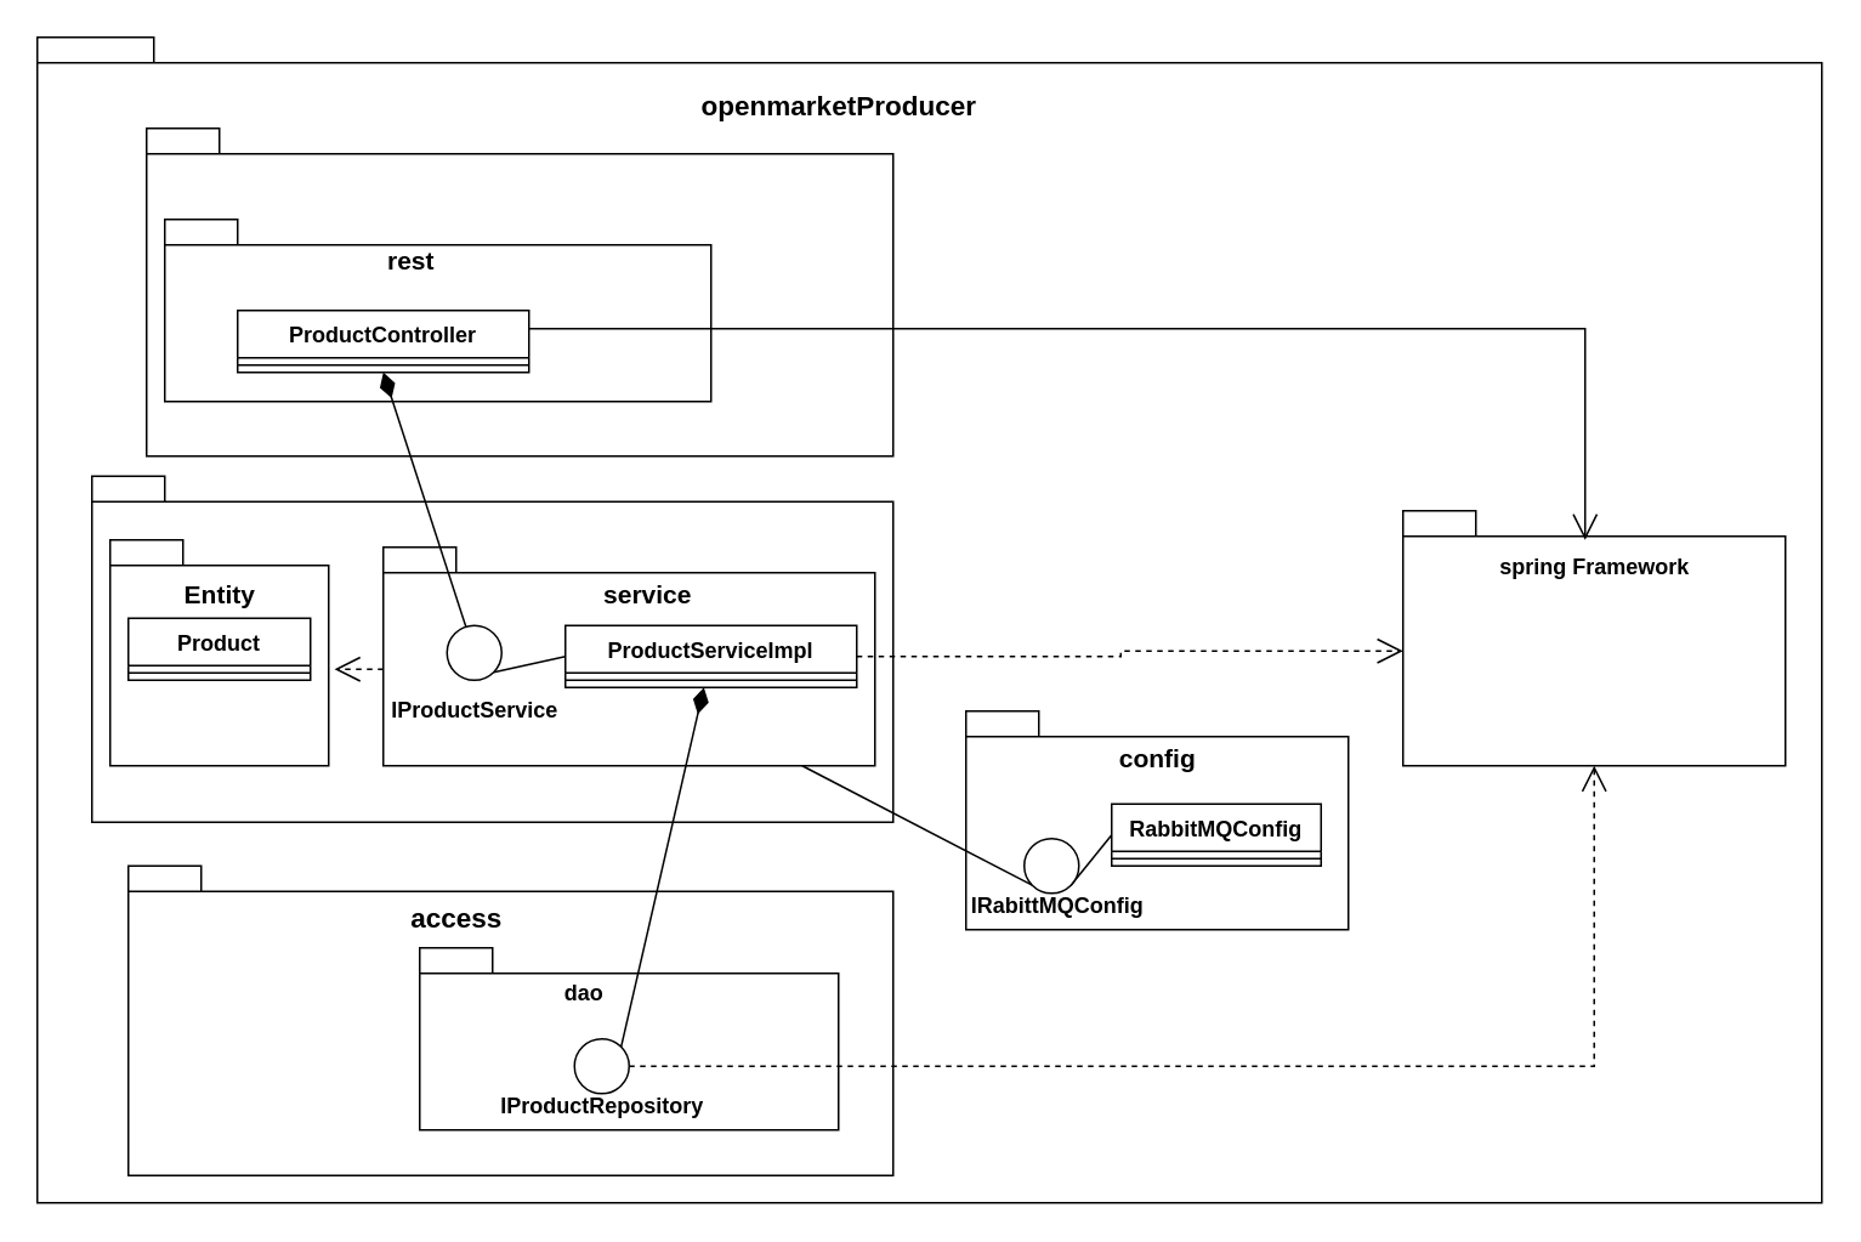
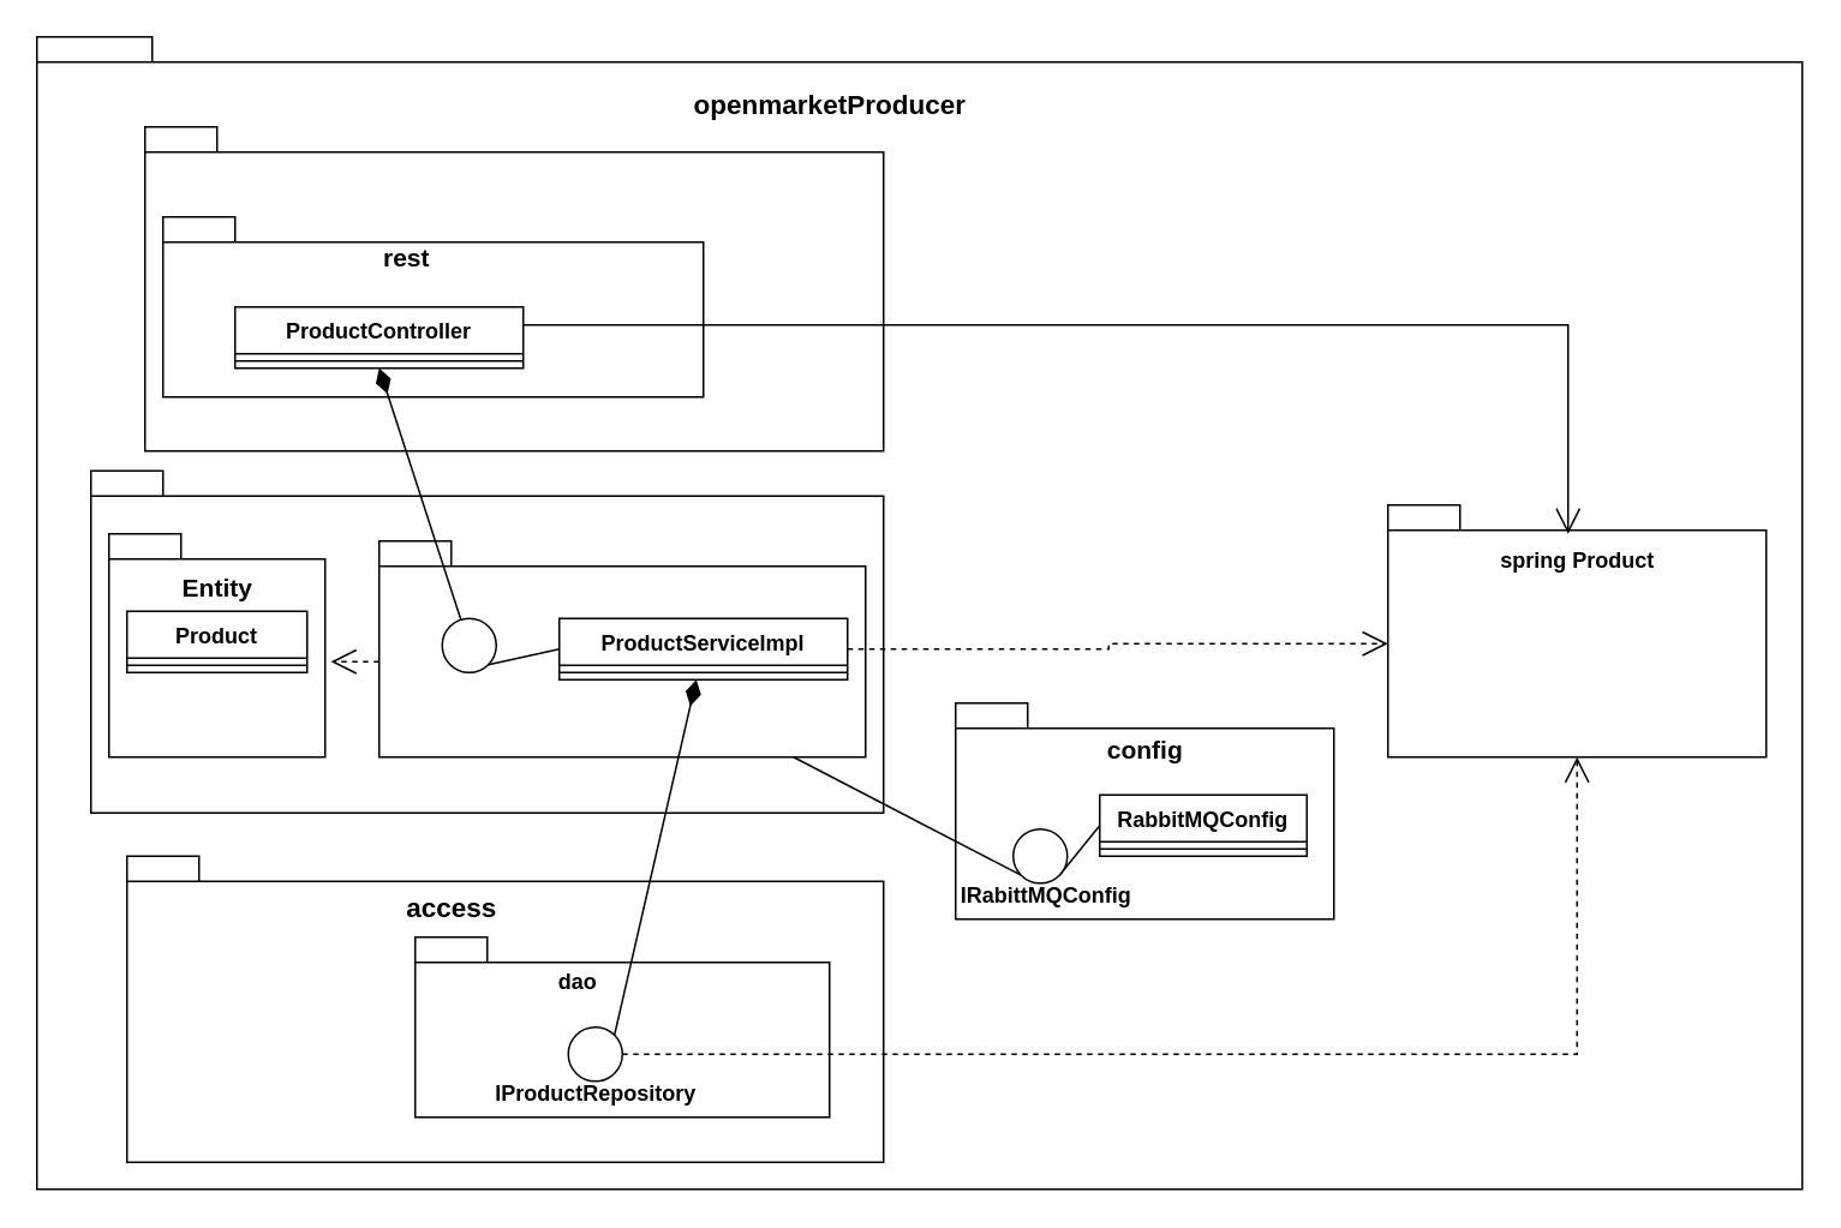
  <mxCell id="0" />
  <mxCell id="1" parent="0" />
  <mxCell id="2" value="dao" style="text;align=center;fontStyle=1;verticalAlign=middle;spacingLeft=3;spacingRight=3;strokeColor=none;rotatable=0;points=[[0,0.5],[1,0.5]];portConstraint=eastwest;html=1;fontSize=14;" parent="1" vertex="1"><mxGeometry x="265" y="530" width="80" height="26" as="geometry" /></mxCell>
  <mxCell id="3" value="" style="shape=folder;fontStyle=1;spacingTop=10;tabWidth=40;tabHeight=14;tabPosition=left;html=1;whiteSpace=wrap;" parent="1" vertex="1"><mxGeometry x="20" y="20" width="980" height="640" as="geometry" /></mxCell>
  <mxCell id="4" value="" style="shape=folder;fontStyle=1;spacingTop=10;tabWidth=40;tabHeight=14;tabPosition=left;html=1;whiteSpace=wrap;" parent="1" vertex="1"><mxGeometry x="80" y="70" width="410" height="180" as="geometry" /></mxCell>
  <mxCell id="5" value="" style="shape=folder;fontStyle=1;spacingTop=10;tabWidth=40;tabHeight=14;tabPosition=left;html=1;whiteSpace=wrap;" parent="1" vertex="1"><mxGeometry x="50" y="261" width="440" height="190" as="geometry" /></mxCell>
  <mxCell id="6" value="" style="shape=folder;fontStyle=1;spacingTop=10;tabWidth=40;tabHeight=14;tabPosition=left;html=1;whiteSpace=wrap;" parent="1" vertex="1"><mxGeometry x="70" y="475" width="420" height="170" as="geometry" /></mxCell>
  <mxCell id="7" value="access" style="text;align=center;fontStyle=1;verticalAlign=middle;spacingLeft=3;spacingRight=3;strokeColor=none;rotatable=0;points=[[0,0.5],[1,0.5]];portConstraint=eastwest;html=1;fontSize=15;" parent="1" vertex="1"><mxGeometry x="210" y="490" width="80" height="26" as="geometry" /></mxCell>
  <mxCell id="8" value="" style="shape=folder;fontStyle=1;spacingTop=10;tabWidth=40;tabHeight=14;tabPosition=left;html=1;whiteSpace=wrap;" parent="1" vertex="1"><mxGeometry x="770" y="280" width="210" height="140" as="geometry" /></mxCell>
- <mxCell id="9" value="spring Framework" style="text;align=center;fontStyle=1;verticalAlign=middle;spacingLeft=3;spacingRight=3;strokeColor=none;rotatable=0;points=[[0,0.5],[1,0.5]];portConstraint=eastwest;html=1;" parent="1" vertex="1"><mxGeometry x="825" y="296" width="100" height="30" as="geometry" /></mxCell>
+ <mxCell id="9" value="spring Product" style="text;align=center;fontStyle=1;verticalAlign=middle;spacingLeft=3;spacingRight=3;strokeColor=none;rotatable=0;points=[[0,0.5],[1,0.5]];portConstraint=eastwest;html=1;" parent="1" vertex="1"><mxGeometry x="825" y="296" width="100" height="30" as="geometry" /></mxCell>
  <mxCell id="10" value="" style="shape=folder;fontStyle=1;spacingTop=10;tabWidth=40;tabHeight=14;tabPosition=left;html=1;whiteSpace=wrap;" parent="1" vertex="1"><mxGeometry x="90" y="120" width="300" height="100" as="geometry" /></mxCell>
  <mxCell id="11" value="rest" style="text;align=center;fontStyle=1;verticalAlign=middle;spacingLeft=3;spacingRight=3;strokeColor=none;rotatable=0;points=[[0,0.5],[1,0.5]];portConstraint=eastwest;html=1;fontSize=14;" parent="1" vertex="1"><mxGeometry x="185" y="130" width="80" height="26" as="geometry" /></mxCell>
  <mxCell id="12" style="edgeStyle=orthogonalEdgeStyle;rounded=0;orthogonalLoop=1;jettySize=auto;html=1;dashed=0;endArrow=open;endFill=0;endSize=12;" parent="1" source="13" target="9" edge="1"><mxGeometry relative="1" as="geometry"><mxPoint x="695" y="240" as="targetPoint" /><Array as="points"><mxPoint x="870" y="180" /></Array></mxGeometry></mxCell>
  <mxCell id="13" value="ProductController" style="swimlane;fontStyle=1;align=center;verticalAlign=top;childLayout=stackLayout;horizontal=1;startSize=26;horizontalStack=0;resizeParent=1;resizeParentMax=0;resizeLast=0;collapsible=1;marginBottom=0;whiteSpace=wrap;html=1;" parent="1" vertex="1"><mxGeometry x="130" y="170" width="160" height="34" as="geometry" /></mxCell>
  <mxCell id="14" value="" style="line;strokeWidth=1;fillColor=none;align=left;verticalAlign=middle;spacingTop=-1;spacingLeft=3;spacingRight=3;rotatable=0;labelPosition=right;points=[];portConstraint=eastwest;strokeColor=inherit;" parent="13" vertex="1"><mxGeometry y="26" width="160" height="8" as="geometry" /></mxCell>
  <mxCell id="15" style="edgeStyle=orthogonalEdgeStyle;rounded=0;orthogonalLoop=1;jettySize=auto;html=1;exitX=0;exitY=0;exitDx=0;exitDy=67;exitPerimeter=0;entryX=1.027;entryY=0.567;entryDx=0;entryDy=0;entryPerimeter=0;endSize=12;endArrow=open;endFill=0;dashed=1;" edge="1" parent="1" source="16" target="30"><mxGeometry relative="1" as="geometry" /></mxCell>
  <mxCell id="16" value="" style="shape=folder;fontStyle=1;spacingTop=10;tabWidth=40;tabHeight=14;tabPosition=left;html=1;whiteSpace=wrap;" parent="1" vertex="1"><mxGeometry x="210" y="300" width="270" height="120" as="geometry" /></mxCell>
- <mxCell id="17" value="service" style="text;align=center;fontStyle=1;verticalAlign=middle;spacingLeft=3;spacingRight=3;strokeColor=none;rotatable=0;points=[[0,0.5],[1,0.5]];portConstraint=eastwest;html=1;fontSize=14;" parent="1" vertex="1"><mxGeometry x="315" y="314.5" width="80" height="23" as="geometry" /></mxCell>
  <mxCell id="18" style="rounded=0;orthogonalLoop=1;jettySize=auto;html=1;entryX=1;entryY=1;entryDx=0;entryDy=0;endArrow=none;endFill=0;exitX=0;exitY=0.5;exitDx=0;exitDy=0;exitPerimeter=0;" parent="1" source="20" target="23" edge="1"><mxGeometry relative="1" as="geometry" /></mxCell>
  <mxCell id="19" style="edgeStyle=orthogonalEdgeStyle;rounded=0;orthogonalLoop=1;jettySize=auto;html=1;entryX=0;entryY=0;entryDx=0;entryDy=77;entryPerimeter=0;dashed=1;endArrow=open;endFill=0;endSize=12;" parent="1" source="20" target="8" edge="1"><mxGeometry relative="1" as="geometry" /></mxCell>
  <mxCell id="20" value="ProductServiceImpl" style="swimlane;fontStyle=1;align=center;verticalAlign=top;childLayout=stackLayout;horizontal=1;startSize=26;horizontalStack=0;resizeParent=1;resizeParentMax=0;resizeLast=0;collapsible=1;marginBottom=0;whiteSpace=wrap;html=1;" parent="1" vertex="1"><mxGeometry x="310" y="343" width="160" height="34" as="geometry" /></mxCell>
  <mxCell id="21" value="" style="line;strokeWidth=1;fillColor=none;align=left;verticalAlign=middle;spacingTop=-1;spacingLeft=3;spacingRight=3;rotatable=0;labelPosition=right;points=[];portConstraint=eastwest;strokeColor=inherit;" parent="20" vertex="1"><mxGeometry y="26" width="160" height="8" as="geometry" /></mxCell>
  <mxCell id="22" style="rounded=0;orthogonalLoop=1;jettySize=auto;html=1;entryX=0.5;entryY=1;entryDx=0;entryDy=0;endArrow=diamondThin;endFill=1;endSize=12;" parent="1" source="23" target="13" edge="1"><mxGeometry relative="1" as="geometry"><mxPoint x="300" y="230" as="targetPoint" /></mxGeometry></mxCell>
  <mxCell id="23" value="" style="ellipse;" parent="1" vertex="1"><mxGeometry x="245" y="343" width="30" height="30" as="geometry" /></mxCell>
  <mxCell id="24" value="" style="shape=folder;fontStyle=1;spacingTop=10;tabWidth=40;tabHeight=14;tabPosition=left;html=1;whiteSpace=wrap;" parent="1" vertex="1"><mxGeometry x="230" y="520" width="230" height="100" as="geometry" /></mxCell>
  <mxCell id="25" style="edgeStyle=orthogonalEdgeStyle;rounded=0;orthogonalLoop=1;jettySize=auto;html=1;startArrow=none;startFill=0;dashed=1;endArrow=open;endFill=0;endSize=12;" parent="1" source="26" target="8" edge="1"><mxGeometry relative="1" as="geometry" /></mxCell>
  <mxCell id="26" value="" style="ellipse;" parent="1" vertex="1"><mxGeometry x="315" y="570" width="30" height="30" as="geometry" /></mxCell>
  <mxCell id="27" value="IProductRepository" style="text;align=center;fontStyle=1;verticalAlign=middle;spacingLeft=3;spacingRight=3;strokeColor=none;rotatable=0;points=[[0,0.5],[1,0.5]];portConstraint=eastwest;html=1;" parent="1" vertex="1"><mxGeometry x="290" y="594" width="80" height="26" as="geometry" /></mxCell>
- <mxCell id="28" value="IProductService" style="text;align=center;fontStyle=1;verticalAlign=middle;spacingLeft=3;spacingRight=3;strokeColor=none;rotatable=0;points=[[0,0.5],[1,0.5]];portConstraint=eastwest;html=1;" parent="1" vertex="1"><mxGeometry x="220" y="377" width="80" height="26" as="geometry" /></mxCell>
  <mxCell id="29" value="openmarketProducer" style="text;align=center;fontStyle=1;verticalAlign=middle;spacingLeft=3;spacingRight=3;strokeColor=none;rotatable=0;points=[[0,0.5],[1,0.5]];portConstraint=eastwest;html=1;fontSize=15;" parent="1" vertex="1"><mxGeometry x="420" y="44" width="80" height="26" as="geometry" /></mxCell>
  <mxCell id="30" value="" style="shape=folder;fontStyle=1;spacingTop=10;tabWidth=40;tabHeight=14;tabPosition=left;html=1;whiteSpace=wrap;" parent="1" vertex="1"><mxGeometry x="60" y="296" width="120" height="124" as="geometry" /></mxCell>
  <mxCell id="31" style="rounded=0;orthogonalLoop=1;jettySize=auto;html=1;startArrow=diamondThin;startFill=1;startSize=12;endArrow=none;endFill=0;entryX=1;entryY=0;entryDx=0;entryDy=0;" parent="1" source="20" target="26" edge="1"><mxGeometry relative="1" as="geometry"><mxPoint x="265" y="580" as="targetPoint" /></mxGeometry></mxCell>
  <mxCell id="32" value="dao" style="text;align=center;fontStyle=1;verticalAlign=middle;spacingLeft=3;spacingRight=3;strokeColor=none;rotatable=0;points=[[0,0.5],[1,0.5]];portConstraint=eastwest;html=1;" parent="1" vertex="1"><mxGeometry x="280" y="532" width="80" height="26" as="geometry" /></mxCell>
  <mxCell id="33" value="Product" style="swimlane;fontStyle=1;align=center;verticalAlign=top;childLayout=stackLayout;horizontal=1;startSize=26;horizontalStack=0;resizeParent=1;resizeParentMax=0;resizeLast=0;collapsible=1;marginBottom=0;whiteSpace=wrap;html=1;" vertex="1" parent="1"><mxGeometry x="70" y="339" width="100" height="34" as="geometry" /></mxCell>
  <mxCell id="34" value="" style="line;strokeWidth=1;fillColor=none;align=left;verticalAlign=middle;spacingTop=-1;spacingLeft=3;spacingRight=3;rotatable=0;labelPosition=right;points=[];portConstraint=eastwest;strokeColor=inherit;" vertex="1" parent="33"><mxGeometry y="26" width="100" height="8" as="geometry" /></mxCell>
  <mxCell id="35" value="Entity" style="text;align=center;fontStyle=1;verticalAlign=middle;spacingLeft=3;spacingRight=3;strokeColor=none;rotatable=0;points=[[0,0.5],[1,0.5]];portConstraint=eastwest;html=1;fontSize=14;" vertex="1" parent="1"><mxGeometry x="80" y="313" width="80" height="26" as="geometry" /></mxCell>
  <mxCell id="36" value="" style="shape=folder;fontStyle=1;spacingTop=10;tabWidth=40;tabHeight=14;tabPosition=left;html=1;whiteSpace=wrap;" vertex="1" parent="1"><mxGeometry x="530" y="390" width="210" height="120" as="geometry" /></mxCell>
  <mxCell id="37" style="rounded=0;orthogonalLoop=1;jettySize=auto;html=1;exitX=0;exitY=0.5;exitDx=0;exitDy=0;entryX=1;entryY=1;entryDx=0;entryDy=0;endArrow=none;endFill=0;" edge="1" parent="1" source="38" target="42"><mxGeometry relative="1" as="geometry" /></mxCell>
  <mxCell id="38" value="RabbitMQConfig" style="swimlane;fontStyle=1;align=center;verticalAlign=top;childLayout=stackLayout;horizontal=1;startSize=26;horizontalStack=0;resizeParent=1;resizeParentMax=0;resizeLast=0;collapsible=1;marginBottom=0;whiteSpace=wrap;html=1;" vertex="1" parent="1"><mxGeometry x="610" y="441" width="115" height="34" as="geometry" /></mxCell>
  <mxCell id="39" value="" style="line;strokeWidth=1;fillColor=none;align=left;verticalAlign=middle;spacingTop=-1;spacingLeft=3;spacingRight=3;rotatable=0;labelPosition=right;points=[];portConstraint=eastwest;strokeColor=inherit;" vertex="1" parent="38"><mxGeometry y="26" width="115" height="8" as="geometry" /></mxCell>
  <mxCell id="40" value="config" style="text;align=center;fontStyle=1;verticalAlign=middle;spacingLeft=3;spacingRight=3;strokeColor=none;rotatable=0;points=[[0,0.5],[1,0.5]];portConstraint=eastwest;html=1;fontSize=14;" vertex="1" parent="1"><mxGeometry x="595" y="403" width="80" height="26" as="geometry" /></mxCell>
  <mxCell id="41" style="rounded=0;orthogonalLoop=1;jettySize=auto;html=1;entryX=0.852;entryY=1;entryDx=0;entryDy=0;entryPerimeter=0;endArrow=none;endFill=0;exitX=0;exitY=1;exitDx=0;exitDy=0;" edge="1" parent="1" source="42" target="16"><mxGeometry relative="1" as="geometry" /></mxCell>
  <mxCell id="42" value="" style="ellipse;" vertex="1" parent="1"><mxGeometry x="562" y="460" width="30" height="30" as="geometry" /></mxCell>
  <mxCell id="43" value="IRabittMQConfig" style="text;align=center;fontStyle=1;verticalAlign=middle;spacingLeft=3;spacingRight=3;strokeColor=none;rotatable=0;points=[[0,0.5],[1,0.5]];portConstraint=eastwest;html=1;" vertex="1" parent="1"><mxGeometry x="540" y="484" width="80" height="26" as="geometry" /></mxCell>
